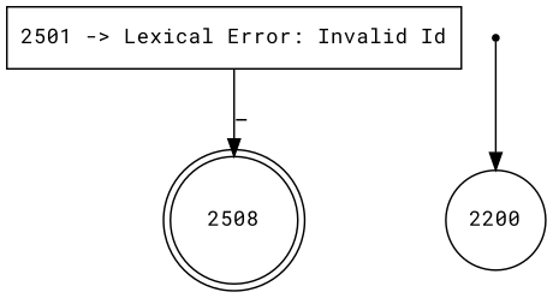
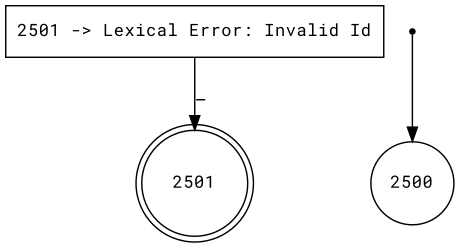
  digraph {
    fontname="Roboto Mono"
    rankdir=TB
    node [fontname="Roboto Mono" fontsize=12 color=black]
    edge [fontname="Roboto Mono"]
    n1 [label="2501 -> Lexical Error: Invalid Id" shape=rectangle color=""]
-   n2 [label=2508 shape=doublecircle]
-   n3 [label=2200 shape=circle]
+   n2 [label=2501 shape=doublecircle]
+   n3 [label=2500 shape=circle]
    n4 [label=2501 shape=point]
    n1 -> n2 [label=_]
    n4 -> n3
  }
